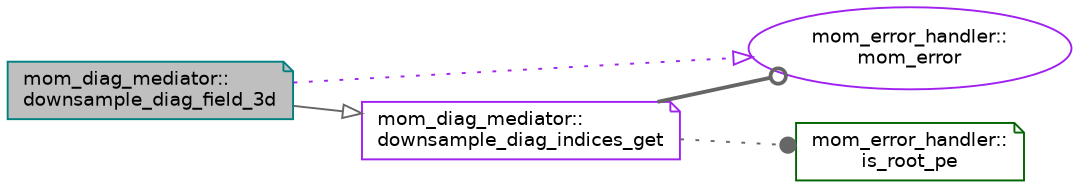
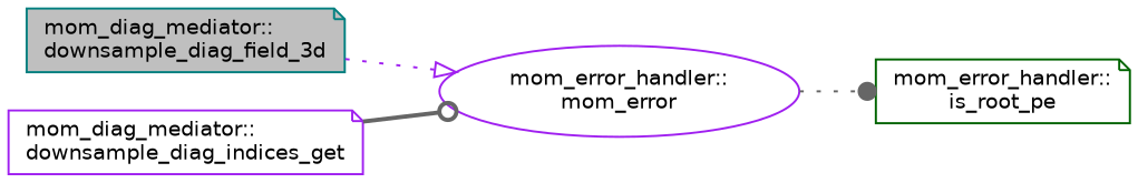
  digraph {
    rankdir=LR
    node [color=purple fillcolor=white fontname=Helvetica fontsize=10 shape=note style=filled]
    edge [arrowhead=onormal color=gray40 fontname=Helvetica fontsize=10 labelfontname=Helvetica labelfontsize=10 style=dotted]
    n1 [color=teal fillcolor=grey75 fontcolor=black height=0.2 label="mom_diag_mediator::\ldownsample_diag_field_3d" width=0.4]
    n2 [height=0.2 label="mom_diag_mediator::\ldownsample_diag_indices_get" width=0.4]
    n3 [height=0.2 label="mom_error_handler::\lmom_error" shape=ellipse width=0.4]
    n4 [color=darkgreen height=0.2 label="mom_error_handler::\lis_root_pe" width=0.4]
-   n1 -> n2 [style=solid]
    n1 -> n3 [color=purple]
    n2 -> n3 [arrowhead=odot style=bold]
-   n2 -> n4 [arrowhead=dot]
+   n3 -> n4 [arrowhead=dot]
  }
